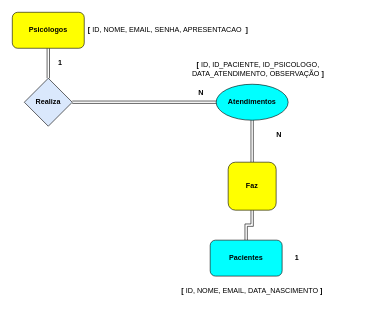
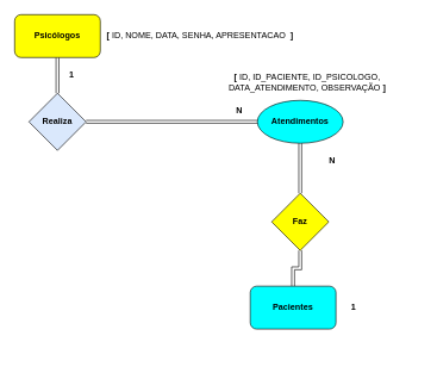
  <mxCell id="0" />
  <mxCell id="1" parent="0" />
  <mxCell id="2" style="edgeStyle=orthogonalEdgeStyle;shape=link;rounded=0;orthogonalLoop=1;jettySize=auto;html=1;entryX=0.5;entryY=1;entryDx=0;entryDy=0;" parent="1" source="3" target="16" edge="1"><mxGeometry relative="1" as="geometry" /></mxCell>
  <mxCell id="3" value="&lt;b&gt;Pacientes&lt;/b&gt;" style="rounded=1;whiteSpace=wrap;html=1;fillColor=#00FFFF;strokeColor=#000000;shadow=0;" parent="1" vertex="1"><mxGeometry x="350" y="400" width="120" height="60" as="geometry" /></mxCell>
  <mxCell id="4" style="edgeStyle=orthogonalEdgeStyle;rounded=0;orthogonalLoop=1;jettySize=auto;html=1;shape=link;" parent="1" source="5" target="12" edge="1"><mxGeometry relative="1" as="geometry" /></mxCell>
  <mxCell id="5" value="&lt;b&gt;Psicólogos&lt;/b&gt;" style="rounded=1;whiteSpace=wrap;html=1;fillColor=#ffff00;" parent="1" vertex="1"><mxGeometry x="20" y="20" width="120" height="60" as="geometry" /></mxCell>
  <mxCell id="6" style="edgeStyle=orthogonalEdgeStyle;shape=link;rounded=0;orthogonalLoop=1;jettySize=auto;html=1;entryX=0.5;entryY=0;entryDx=0;entryDy=0;" parent="1" source="7" target="16" edge="1"><mxGeometry relative="1" as="geometry" /></mxCell>
  <mxCell id="7" value="&lt;b&gt;Atendimentos&lt;/b&gt;" style="ellipse;whiteSpace=wrap;html=1;fillColor=#00FFFF;" parent="1" vertex="1"><mxGeometry x="360" y="140" width="120" height="60" as="geometry" /></mxCell>
- <mxCell id="8" value="&lt;b&gt;[&lt;/b&gt;&amp;nbsp;ID, NOME, EMAIL, SENHA, APRESENTACAO&amp;nbsp; &lt;b&gt;]&lt;/b&gt;" style="text;html=1;strokeColor=none;fillColor=none;align=center;verticalAlign=middle;whiteSpace=wrap;rounded=0;shadow=0;" parent="1" vertex="1"><mxGeometry x="120" y="35" width="320" height="30" as="geometry" /></mxCell>
- <mxCell id="9" value="&lt;b&gt;[&lt;/b&gt;&amp;nbsp;ID, NOME, EMAIL, DATA_NASCIMENTO&amp;nbsp;&lt;b&gt;]&lt;/b&gt;" style="text;html=1;strokeColor=none;fillColor=none;align=center;verticalAlign=middle;whiteSpace=wrap;rounded=0;shadow=0;" parent="1" vertex="1"><mxGeometry x="260" y="470" width="320" height="30" as="geometry" /></mxCell>
+ <mxCell id="8" value="&lt;b&gt;[&lt;/b&gt;&amp;nbsp;ID, NOME, DATA, SENHA, APRESENTACAO&amp;nbsp; &lt;b&gt;]&lt;/b&gt;" style="text;html=1;strokeColor=none;fillColor=none;align=center;verticalAlign=middle;whiteSpace=wrap;rounded=0;shadow=0;" parent="1" vertex="1"><mxGeometry x="120" y="35" width="320" height="30" as="geometry" /></mxCell>
  <mxCell id="10" value="&lt;b&gt;[&lt;/b&gt;&amp;nbsp;ID, ID_PACIENTE, ID_PSICOLOGO, DATA_ATENDIMENTO, OBSERVAÇÃO&amp;nbsp;&lt;b&gt;]&lt;/b&gt;" style="text;html=1;strokeColor=none;fillColor=none;align=center;verticalAlign=middle;whiteSpace=wrap;rounded=0;shadow=0;" parent="1" vertex="1"><mxGeometry x="270" y="100" width="320" height="30" as="geometry" /></mxCell>
  <mxCell id="11" style="edgeStyle=orthogonalEdgeStyle;rounded=0;orthogonalLoop=1;jettySize=auto;html=1;entryX=0;entryY=0.5;entryDx=0;entryDy=0;shape=link;" parent="1" source="12" target="7" edge="1"><mxGeometry relative="1" as="geometry" /></mxCell>
  <mxCell id="12" value="&lt;b&gt;Realiza&lt;/b&gt;" style="rhombus;whiteSpace=wrap;html=1;shadow=0;strokeColor=#000000;fillColor=#dae8fc;" parent="1" vertex="1"><mxGeometry x="40" y="130" width="80" height="80" as="geometry" /></mxCell>
  <mxCell id="13" value="&lt;b&gt;1&lt;/b&gt;" style="text;html=1;strokeColor=none;fillColor=none;align=center;verticalAlign=middle;whiteSpace=wrap;rounded=0;shadow=0;" parent="1" vertex="1"><mxGeometry x="90" y="90" width="20" height="30" as="geometry" /></mxCell>
  <mxCell id="14" value="&lt;b&gt;N&lt;/b&gt;" style="text;html=1;strokeColor=none;fillColor=none;align=center;verticalAlign=middle;whiteSpace=wrap;rounded=0;shadow=0;" parent="1" vertex="1"><mxGeometry x="320" y="140" width="30" height="30" as="geometry" /></mxCell>
  <mxCell id="15" value="&lt;b&gt;1&lt;/b&gt;" style="text;html=1;strokeColor=none;fillColor=none;align=center;verticalAlign=middle;whiteSpace=wrap;rounded=0;shadow=0;" parent="1" vertex="1"><mxGeometry x="480" y="415" width="30" height="30" as="geometry" /></mxCell>
- <mxCell id="16" value="&lt;b&gt;Faz&lt;/b&gt;" style="whiteSpace=wrap;html=1;shadow=0;strokeColor=#000000;fillColor=#FFFF00;rounded=1;" parent="1" vertex="1"><mxGeometry x="380" y="270" width="80" height="80" as="geometry" /></mxCell>
+ <mxCell id="16" value="&lt;b&gt;Faz&lt;/b&gt;" style="rhombus;whiteSpace=wrap;html=1;shadow=0;strokeColor=#000000;fillColor=#FFFF00;" parent="1" vertex="1"><mxGeometry x="380" y="270" width="80" height="80" as="geometry" /></mxCell>
  <mxCell id="17" value="&lt;b&gt;N&lt;/b&gt;" style="text;html=1;strokeColor=none;fillColor=none;align=center;verticalAlign=middle;whiteSpace=wrap;rounded=0;shadow=0;" parent="1" vertex="1"><mxGeometry x="450" y="210" width="30" height="30" as="geometry" /></mxCell>
